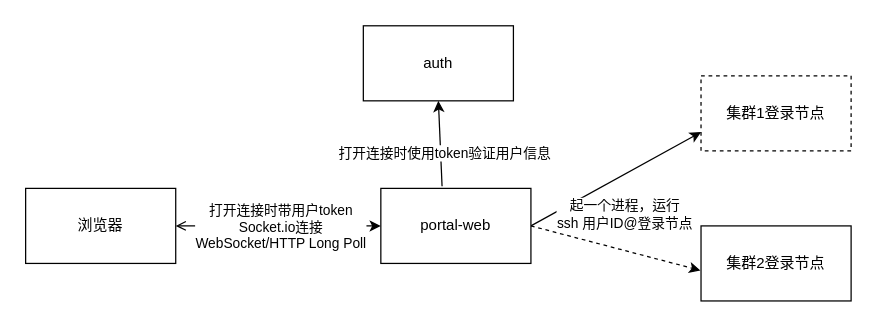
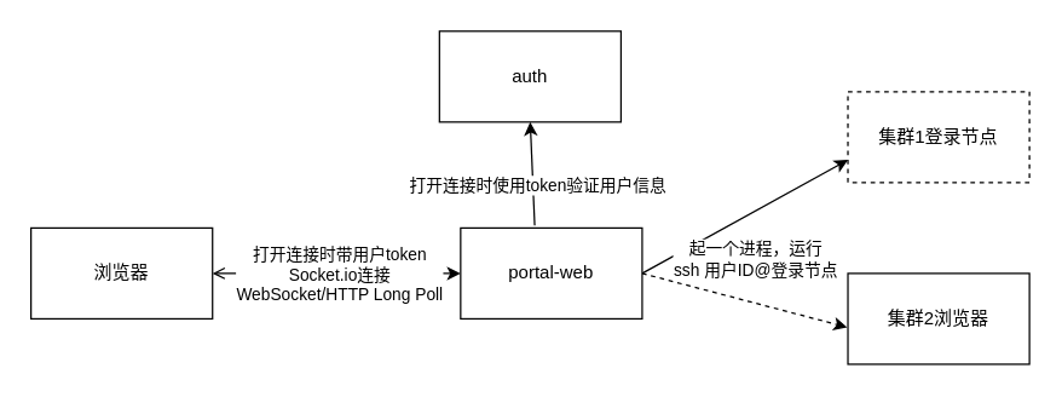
  <mxCell id="0" />
  <mxCell id="1" parent="0" />
  <mxCell id="2" style="edgeStyle=none;html=1;exitX=1;exitY=0.5;exitDx=0;exitDy=0;entryX=0;entryY=0.5;entryDx=0;entryDy=0;startArrow=open;startFill=0;" parent="1" source="4" target="10" edge="1"><mxGeometry relative="1" as="geometry" /></mxCell>
  <mxCell id="3" value="打开连接时带用户token&lt;br&gt;Socket.io连接&lt;br&gt;WebSocket/HTTP Long Poll" style="edgeLabel;html=1;align=center;verticalAlign=middle;resizable=0;points=[];" parent="2" vertex="1" connectable="0"><mxGeometry x="-0.248" relative="1" as="geometry"><mxPoint x="21" as="offset" /></mxGeometry></mxCell>
  <mxCell id="4" value="浏览器" style="rounded=0;whiteSpace=wrap;html=1;" parent="1" vertex="1"><mxGeometry x="20" y="150" width="120" height="60" as="geometry" /></mxCell>
  <mxCell id="5" style="edgeStyle=none;html=1;entryX=0.5;entryY=1;entryDx=0;entryDy=0;exitX=0.408;exitY=-0.028;exitDx=0;exitDy=0;exitPerimeter=0;" parent="1" source="10" target="11" edge="1"><mxGeometry relative="1" as="geometry"><mxPoint x="350" y="140" as="sourcePoint" /></mxGeometry></mxCell>
  <mxCell id="6" value="打开连接时使用token验证用户信息" style="edgeLabel;html=1;align=center;verticalAlign=middle;resizable=0;points=[];" parent="5" vertex="1" connectable="0"><mxGeometry x="-0.216" y="-3" relative="1" as="geometry"><mxPoint as="offset" /></mxGeometry></mxCell>
  <mxCell id="7" style="edgeStyle=none;html=1;exitX=1;exitY=0.5;exitDx=0;exitDy=0;entryX=0;entryY=0.75;entryDx=0;entryDy=0;" parent="1" source="10" target="12" edge="1"><mxGeometry relative="1" as="geometry" /></mxCell>
  <mxCell id="8" value="起一个进程，运行&lt;br&gt;ssh 用户ID@登录节点" style="edgeLabel;html=1;align=center;verticalAlign=middle;resizable=0;points=[];" parent="7" vertex="1" connectable="0"><mxGeometry x="0.081" y="-1" relative="1" as="geometry"><mxPoint y="30" as="offset" /></mxGeometry></mxCell>
  <mxCell id="9" style="edgeStyle=none;html=1;exitX=1;exitY=0.5;exitDx=0;exitDy=0;entryX=-0.004;entryY=0.593;entryDx=0;entryDy=0;entryPerimeter=0;dashed=1;" parent="1" source="10" target="13" edge="1"><mxGeometry relative="1" as="geometry" /></mxCell>
  <mxCell id="10" value="portal-web" style="rounded=0;whiteSpace=wrap;html=1;" parent="1" vertex="1"><mxGeometry x="304" y="150" width="120" height="60" as="geometry" /></mxCell>
  <mxCell id="11" value="auth" style="rounded=0;whiteSpace=wrap;html=1;" parent="1" vertex="1"><mxGeometry x="290" y="20" width="120" height="60" as="geometry" /></mxCell>
  <mxCell id="12" value="集群1登录节点" style="rounded=0;whiteSpace=wrap;html=1;dashed=1;" parent="1" vertex="1"><mxGeometry x="560" y="60" width="120" height="60" as="geometry" /></mxCell>
- <mxCell id="13" value="集群2登录节点" style="rounded=0;whiteSpace=wrap;html=1;" parent="1" vertex="1"><mxGeometry x="560" y="180" width="120" height="60" as="geometry" /></mxCell>
+ <mxCell id="13" value="集群2浏览器" style="rounded=0;whiteSpace=wrap;html=1;" parent="1" vertex="1"><mxGeometry x="560" y="180" width="120" height="60" as="geometry" /></mxCell>
